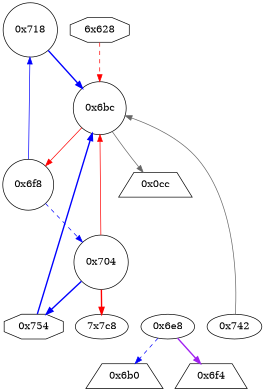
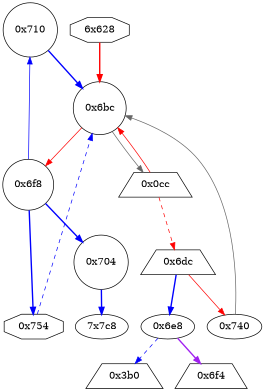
  digraph {
    node [opcode="[u'ldr', u'cmp', u'b']" shape=circle]
    edge [color=blue style=bold]
-   "0x710" [opcode="[u'ldrb', u'ldrb', u'eor', u'tst', u'mov', u'mov', u'cmp', u'mov', u'mov', u'cmp', u'mov', u'b']" label="0x718"]
+   "0x710" [opcode="[u'ldrb', u'ldrb', u'eor', u'tst', u'mov', u'mov', u'cmp', u'mov', u'mov', u'cmp', u'mov', u'b']"]
    "0x6bc" [opcode="[u'mov', u'ldr', u'cmp', u'b']"]
    "0x6f8"
    n4 [label="0x0cc" opcode="[u'ldr', u'cmp', u'mov', u'b']" shape=trapezium]
    "0x704"
    "0x754" [opcode="[u'ldr', u'mov', u'bl', u'cmp', u'mov', u'mov', u'strb', u'ldr', u'ldr', u'sub', u'mul', u'mvn', u'mvn', u'ldr', u'ldr', u'orr', u'mov', u'cmn', u'mov', u'cmp', u'mov', u'mov', u'mov', u'cmn', u'mov', u'mov', u'teq', u'mov', u'b']" shape=octagon]
+   "0x6dc" [shape=trapezium]
    n8 [label="7x7c8" opcode="[u'ldr', u'cmp', u'mov', u'sub', u'pop']" shape=ellipse]
    "0x6e8" [shape=ellipse]
-   "0x740" [opcode="[u'ldrb', u'ldr', u'cmp', u'mov', u'b']" shape=ellipse label="0x742"]
-   "0x6b0" [opcode="[u'mov', u'bl', u'mov']" shape=trapezium]
+   "0x740" [opcode="[u'ldrb', u'ldr', u'cmp', u'mov', u'b']" shape=ellipse]
+   "0x6b0" [opcode="[u'mov', u'bl', u'mov']" shape=trapezium label="0x3b0"]
    "0x6f4" [opcode="[u'b']" shape=trapezium]
    n13 [label="6x628" opcode="[u'push', u'add', u'sub', u'ldr', u'mov', u'ldr', u'ldr', u'ldr', u'sub', u'sub', u'add', u'mul', u'mvn', u'mvn', u'ldr', u'orr', u'mov', u'cmn', u'mov', u'mov', u'ldr', u'strb', u'cmp', u'mov', u'strb', u'ldr', u'ldr', u'ldr', u'ldr', u'ldr', u'add', u'ldr', u'add', u'b']" shape=octagon]
    "0x710" -> "0x6bc"
    "0x6bc" -> "0x6f8" [color=red style=solid]
    "0x6bc" -> n4 [color=gray40 style=solid]
    "0x6f8" -> "0x710" [style=solid]
-   "0x6f8" -> "0x704" [style=dashed]
-   "0x704" -> "0x754"
-   "0x704" -> "0x6bc" [color=red style=solid]
-   "0x704" -> n8 [color=red]
-   "0x754" -> "0x6bc"
+   "0x6f8" -> "0x704"
+   "0x6f8" -> "0x754"
+   n4 -> "0x6bc" [color=red style=solid]
+   n4 -> "0x6dc" [color=red style=dashed]
+   "0x704" -> n8
+   "0x754" -> "0x6bc" [style=dashed]
+   "0x6dc" -> "0x6e8"
+   "0x6dc" -> "0x740" [color=red style=solid]
    "0x6e8" -> "0x6b0" [style=dashed]
    "0x6e8" -> "0x6f4" [color=purple]
    "0x740" -> "0x6bc" [color=gray40 style=solid]
-   n13 -> "0x6bc" [color=red style=dashed]
+   n13 -> "0x6bc" [color=red]
  }
